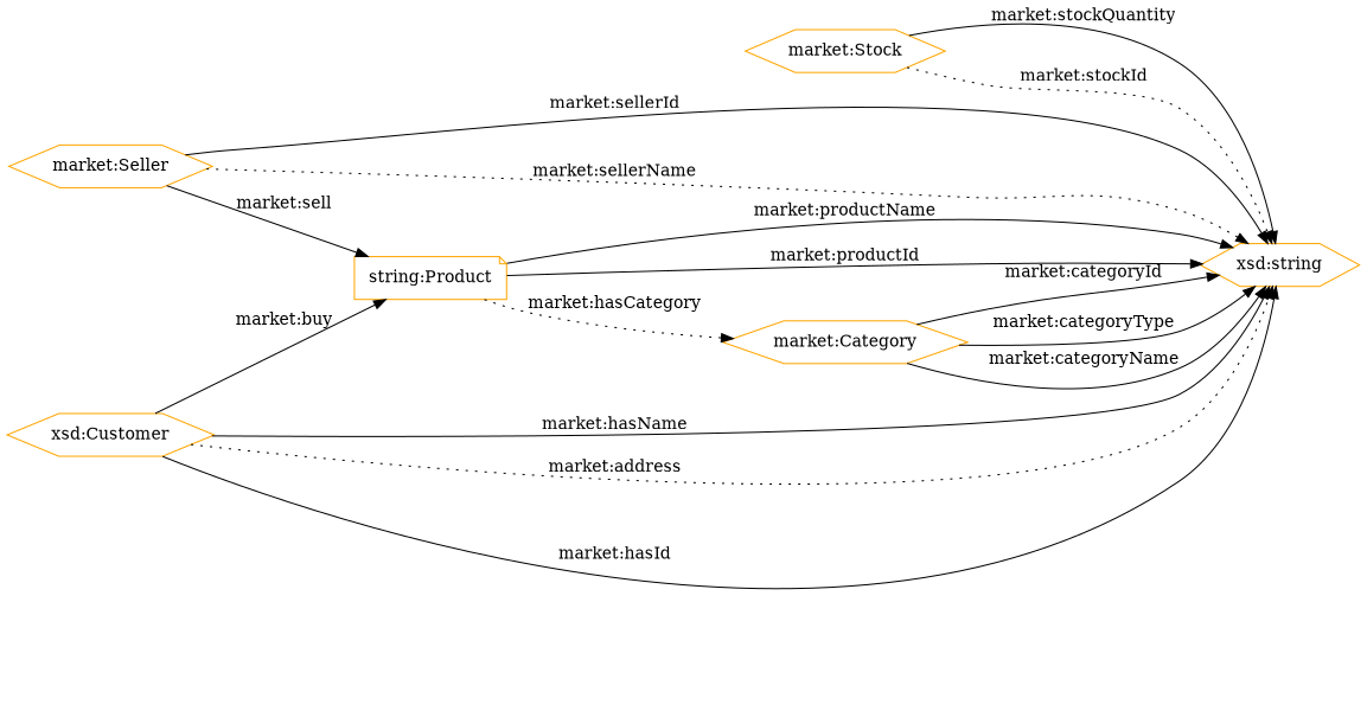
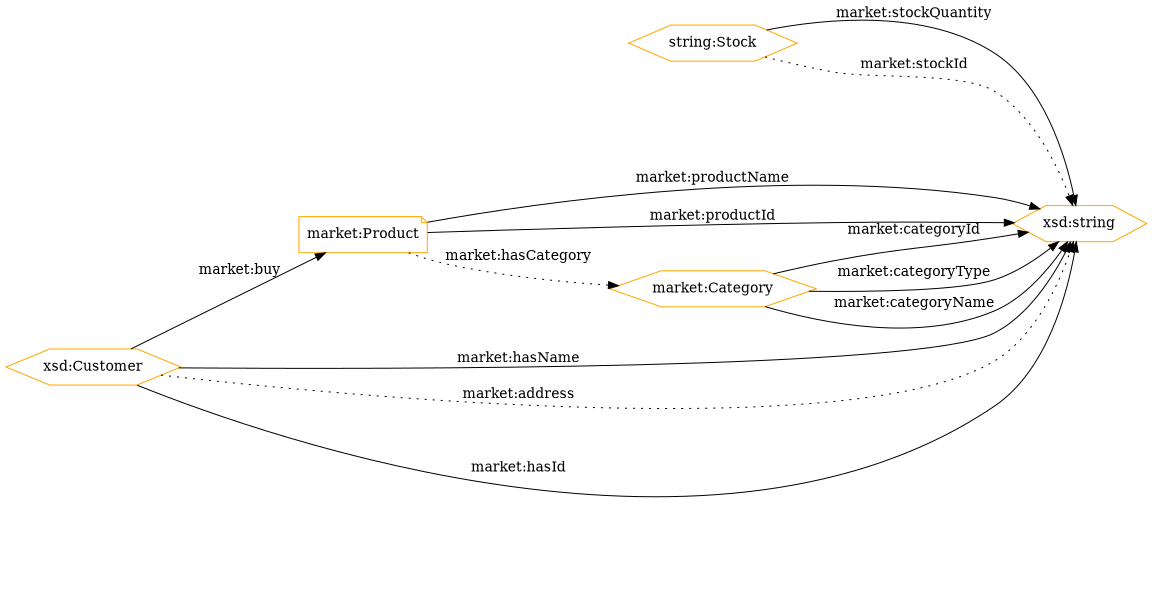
  digraph {
    rankdir=LR
    node [color=orange shape=hexagon]
    edge [style=solid]
-   "market:Stock"
+   "market:Stock" [label="string:Stock"]
    "xsd:string"
-   "market:Seller"
-   "market:Product" [shape=note label="string:Product"]
+   "market:Product" [shape=note]
    "market:Category"
    n6 [label="xsd:Customer"]
    "market:Stock" -> "xsd:string" [label="market:stockQuantity"]
    "market:Stock" -> "xsd:string" [label="market:stockId" style=dotted]
-   "market:Seller" -> "xsd:string" [label="market:sellerId"]
-   "market:Seller" -> "xsd:string" [label="market:sellerName" style=dotted]
-   "market:Seller" -> "market:Product" [label="market:sell"]
    "market:Product" -> "xsd:string" [label="market:productName"]
    "market:Product" -> "xsd:string" [label="market:productId"]
    "market:Product" -> "market:Category" [label="market:hasCategory" style=dotted]
    "market:Category" -> "xsd:string" [label="market:categoryId"]
    "market:Category" -> "xsd:string" [label="market:categoryType"]
    "market:Category" -> "xsd:string" [label="market:categoryName"]
    n6 -> "xsd:string" [label="market:hasName"]
    n6 -> "xsd:string" [label="market:address" style=dotted]
    n6 -> "xsd:string" [label="market:hasId"]
    n6 -> "market:Product" [label="market:buy"]
  }
